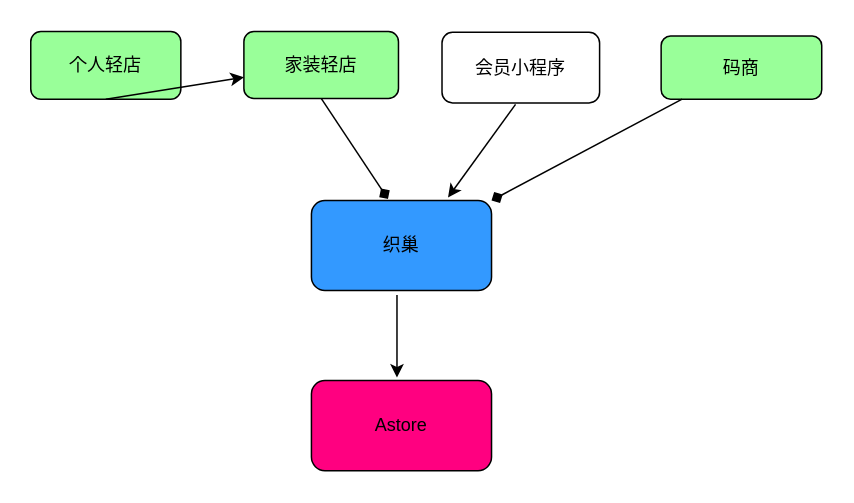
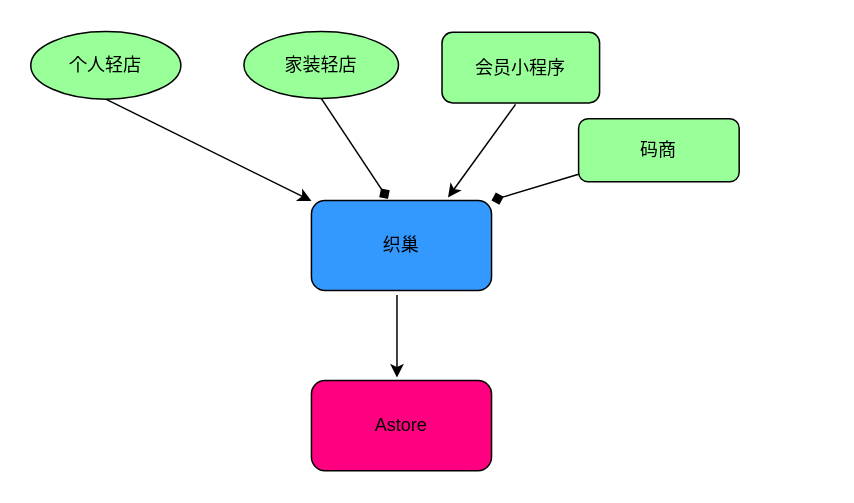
  <mxCell id="0" />
  <mxCell id="1" parent="0" />
  <mxCell id="2" value="Astore" style="rounded=1;whiteSpace=wrap;html=1;fillColor=#FF0080;" vertex="1" parent="1"><mxGeometry x="207" y="253" width="120" height="60" as="geometry" /></mxCell>
  <mxCell id="3" value="织巢" style="rounded=1;whiteSpace=wrap;html=1;fillColor=#3399FF;" vertex="1" parent="1"><mxGeometry x="207" y="133" width="120" height="60" as="geometry" /></mxCell>
- <mxCell id="4" value="个人轻店" style="rounded=1;whiteSpace=wrap;html=1;fillColor=#99FF99;" vertex="1" parent="1"><mxGeometry x="20" y="20.5" width="100" height="45" as="geometry" /></mxCell>
- <mxCell id="5" value="会员小程序" style="rounded=1;whiteSpace=wrap;html=1;fillColor=#ffffff;" vertex="1" parent="1"><mxGeometry x="294" y="21" width="105" height="47" as="geometry" /></mxCell>
- <mxCell id="6" value="家装轻店" style="rounded=1;whiteSpace=wrap;html=1;fillColor=#99FF99;" vertex="1" parent="1"><mxGeometry x="162" y="20.5" width="103" height="44.5" as="geometry" /></mxCell>
- <mxCell id="7" value="码商" style="rounded=1;whiteSpace=wrap;html=1;fillColor=#99FF99;" vertex="1" parent="1"><mxGeometry x="440" y="23.5" width="107" height="42" as="geometry" /></mxCell>
- <mxCell id="8" value="" style="endArrow=classic;html=1;exitX=0.5;exitY=1;exitDx=0;exitDy=0;" edge="1" parent="1" source="4" target="6"><mxGeometry width="50" height="50" relative="1" as="geometry"><mxPoint x="256" y="220" as="sourcePoint" /><mxPoint x="263" y="123" as="targetPoint" /></mxGeometry></mxCell>
+ <mxCell id="4" value="个人轻店" style="ellipse;whiteSpace=wrap;html=1;fillColor=#99FF99;" vertex="1" parent="1"><mxGeometry x="20" y="20.5" width="100" height="45" as="geometry" /></mxCell>
+ <mxCell id="5" value="会员小程序" style="rounded=1;whiteSpace=wrap;html=1;fillColor=#99FF99;" vertex="1" parent="1"><mxGeometry x="294" y="21" width="105" height="47" as="geometry" /></mxCell>
+ <mxCell id="6" value="家装轻店" style="ellipse;whiteSpace=wrap;html=1;fillColor=#99FF99;" vertex="1" parent="1"><mxGeometry x="162" y="20.5" width="103" height="44.5" as="geometry" /></mxCell>
+ <mxCell id="7" value="码商" style="rounded=1;whiteSpace=wrap;html=1;fillColor=#99FF99;" vertex="1" parent="1"><mxGeometry x="385" y="78.5" width="107" height="42" as="geometry" /></mxCell>
+ <mxCell id="8" value="" style="endArrow=classic;html=1;exitX=0.5;exitY=1;exitDx=0;exitDy=0;" edge="1" parent="1" source="4" target="3"><mxGeometry width="50" height="50" relative="1" as="geometry"><mxPoint x="256" y="220" as="sourcePoint" /><mxPoint x="263" y="123" as="targetPoint" /></mxGeometry></mxCell>
  <mxCell id="9" value="" style="endArrow=diamond;html=1;exitX=0.5;exitY=1;exitDx=0;exitDy=0;entryX=0.425;entryY=-0.017;entryDx=0;entryDy=0;entryPerimeter=0;" edge="1" parent="1" source="6" target="3"><mxGeometry width="50" height="50" relative="1" as="geometry"><mxPoint x="256" y="220" as="sourcePoint" /><mxPoint x="306" y="170" as="targetPoint" /></mxGeometry></mxCell>
  <mxCell id="10" value="" style="endArrow=classic;html=1;" edge="1" parent="1"><mxGeometry width="50" height="50" relative="1" as="geometry"><mxPoint x="343" y="69" as="sourcePoint" /><mxPoint x="298" y="131" as="targetPoint" /></mxGeometry></mxCell>
  <mxCell id="11" value="" style="endArrow=diamond;html=1;entryX=1;entryY=0;entryDx=0;entryDy=0;" edge="1" parent="1" source="7" target="3"><mxGeometry width="50" height="50" relative="1" as="geometry"><mxPoint x="256" y="220" as="sourcePoint" /><mxPoint x="306" y="170" as="targetPoint" /></mxGeometry></mxCell>
  <mxCell id="12" value="" style="endArrow=classic;html=1;" edge="1" parent="1"><mxGeometry width="50" height="50" relative="1" as="geometry"><mxPoint x="264" y="196" as="sourcePoint" /><mxPoint x="264" y="251" as="targetPoint" /></mxGeometry></mxCell>
